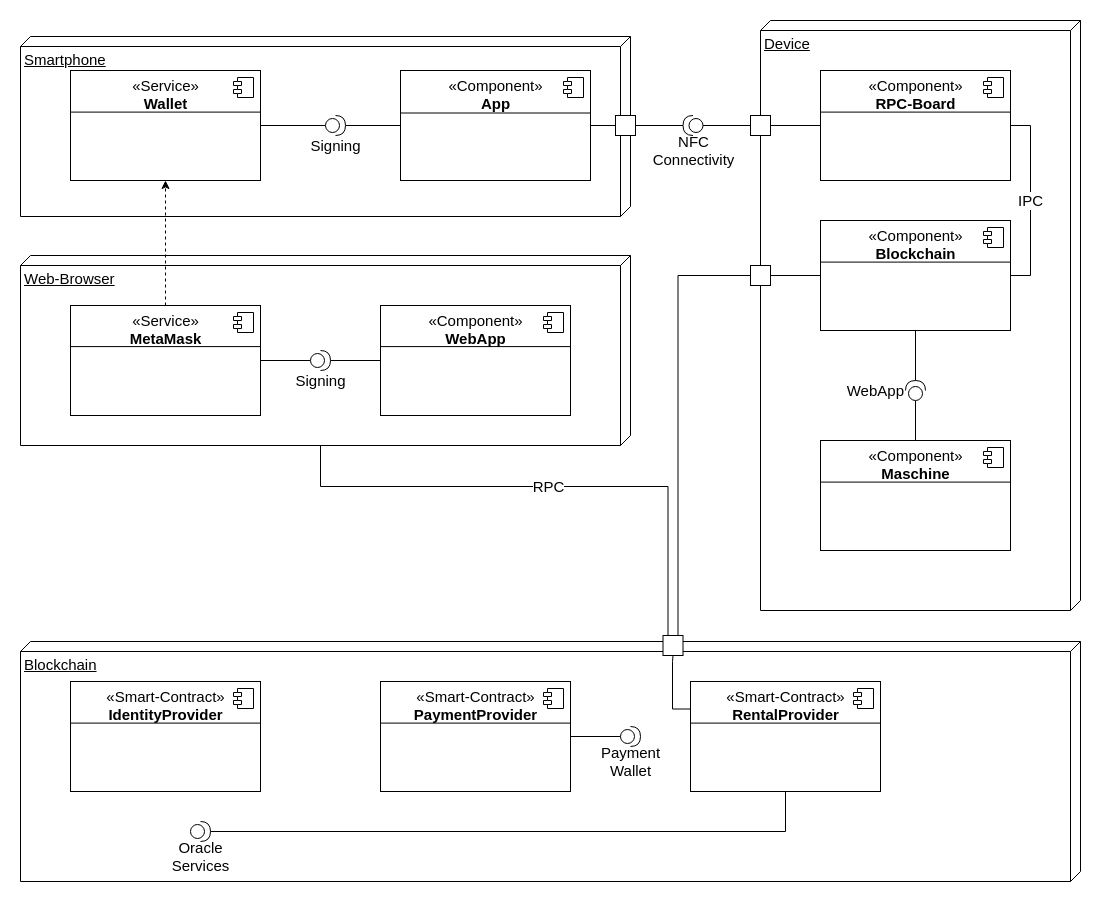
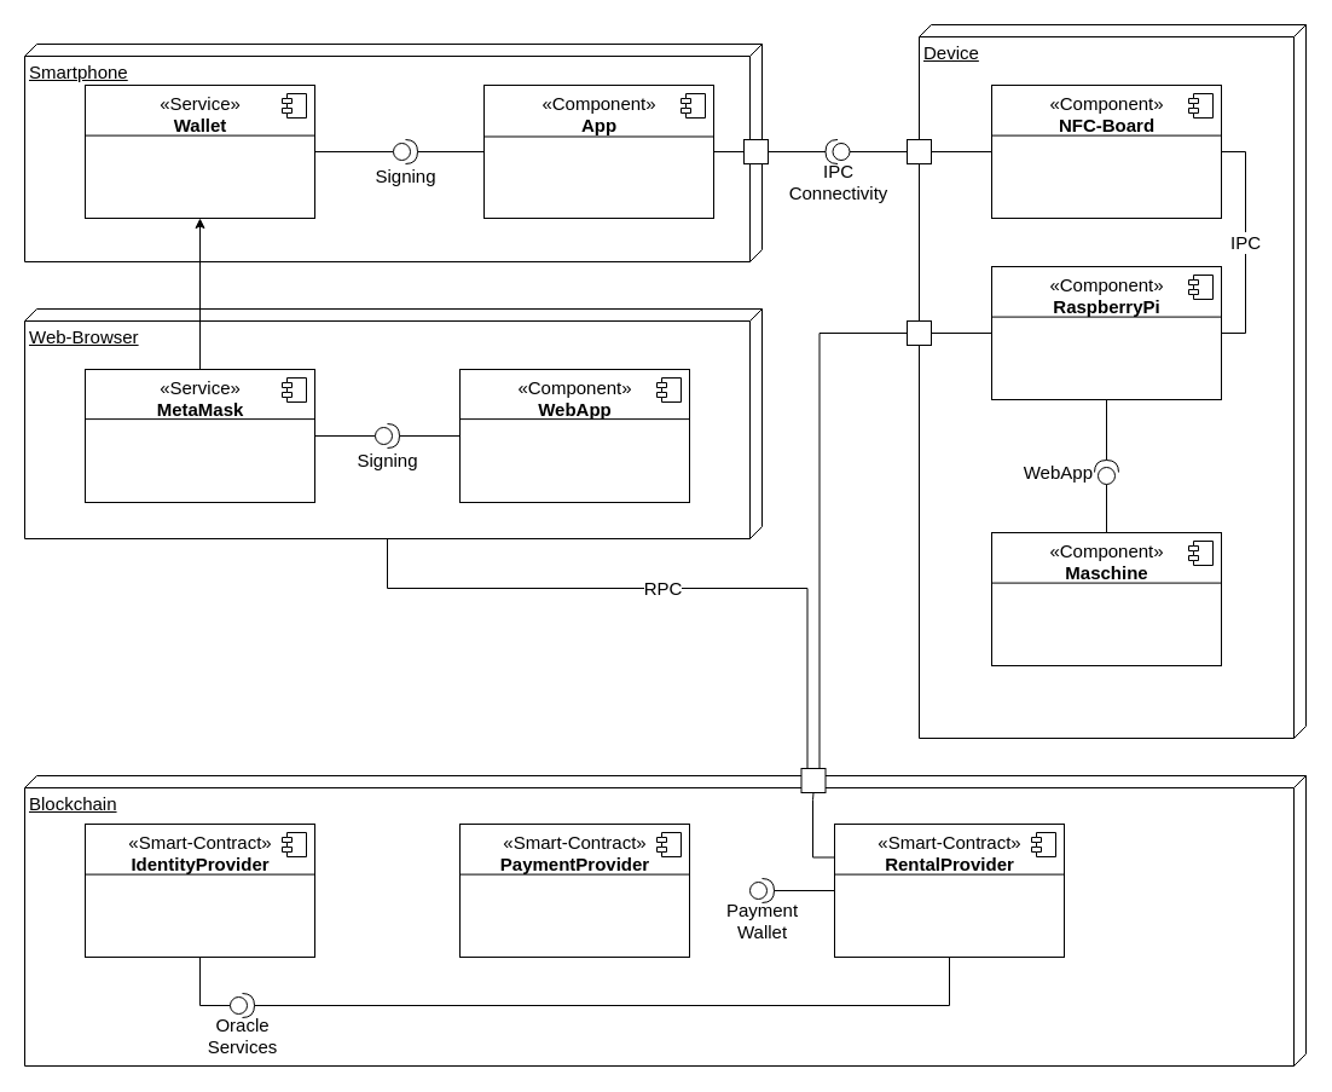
  <mxCell id="0" />
  <mxCell id="1" parent="0" />
  <mxCell id="2" value="RPC" style="edgeStyle=orthogonalEdgeStyle;rounded=0;orthogonalLoop=1;jettySize=auto;html=1;exitX=0;exitY=0;exitDx=190;exitDy=310;exitPerimeter=0;endArrow=none;endFill=0;entryX=0.25;entryY=0;entryDx=0;entryDy=0;fontSize=15;" parent="1" source="4" target="68" edge="1"><mxGeometry relative="1" as="geometry"><mxPoint x="703" y="739" as="targetPoint" /><Array as="points"><mxPoint x="320" y="486" /><mxPoint x="668" y="486" /></Array></mxGeometry></mxCell>
  <mxCell id="3" value="" style="group;fontSize=15;" parent="1" vertex="1" connectable="0"><mxGeometry x="20" y="255" width="610" height="190" as="geometry" /></mxCell>
  <mxCell id="4" value="Web-Browser" style="verticalAlign=top;align=left;spacingTop=8;spacingLeft=2;spacingRight=12;shape=cube;size=10;direction=south;fontStyle=4;html=1;fontSize=15;" parent="3" vertex="1"><mxGeometry width="610" height="190" as="geometry" /></mxCell>
  <mxCell id="5" value="«Service»&lt;br style=&quot;font-size: 15px;&quot;&gt;&lt;b style=&quot;font-size: 15px;&quot;&gt;MetaMask&lt;/b&gt;" style="html=1;verticalAlign=top;fontSize=15;" parent="3" vertex="1"><mxGeometry x="50" y="50" width="190" height="110" as="geometry" /></mxCell>
  <mxCell id="6" value="" style="shape=component;jettyWidth=8;jettyHeight=4;fontSize=15;" parent="5" vertex="1"><mxGeometry x="1" width="20" height="20" relative="1" as="geometry"><mxPoint x="-27" y="7" as="offset" /></mxGeometry></mxCell>
  <mxCell id="7" value="" style="line;strokeWidth=1;fillColor=none;align=left;verticalAlign=middle;spacingTop=-1;spacingLeft=3;spacingRight=3;rotatable=0;labelPosition=right;points=[];portConstraint=eastwest;fontSize=15;" parent="5" vertex="1"><mxGeometry y="40" width="190" height="2.2" as="geometry" /></mxCell>
  <mxCell id="8" value="«Component»&lt;br style=&quot;font-size: 15px;&quot;&gt;&lt;b style=&quot;font-size: 15px;&quot;&gt;WebApp&lt;/b&gt;" style="html=1;verticalAlign=top;fontSize=15;" parent="3" vertex="1"><mxGeometry x="360" y="50" width="190" height="110" as="geometry" /></mxCell>
  <mxCell id="9" value="" style="shape=component;jettyWidth=8;jettyHeight=4;fontSize=15;" parent="8" vertex="1"><mxGeometry x="1" width="20" height="20" relative="1" as="geometry"><mxPoint x="-27" y="7" as="offset" /></mxGeometry></mxCell>
  <mxCell id="10" value="" style="line;strokeWidth=1;fillColor=none;align=left;verticalAlign=middle;spacingTop=-1;spacingLeft=3;spacingRight=3;rotatable=0;labelPosition=right;points=[];portConstraint=eastwest;fontSize=15;" parent="8" vertex="1"><mxGeometry y="40" width="190" height="2.2" as="geometry" /></mxCell>
  <mxCell id="11" style="edgeStyle=orthogonalEdgeStyle;rounded=0;orthogonalLoop=1;jettySize=auto;html=1;exitX=0;exitY=0.5;exitDx=0;exitDy=0;exitPerimeter=0;entryX=1;entryY=0.5;entryDx=0;entryDy=0;endArrow=none;endFill=0;fontSize=15;" parent="3" source="13" target="5" edge="1"><mxGeometry relative="1" as="geometry" /></mxCell>
  <mxCell id="12" style="edgeStyle=orthogonalEdgeStyle;rounded=0;orthogonalLoop=1;jettySize=auto;html=1;exitX=1;exitY=0.5;exitDx=0;exitDy=0;exitPerimeter=0;entryX=0;entryY=0.5;entryDx=0;entryDy=0;endArrow=none;endFill=0;fontSize=15;" parent="3" source="13" target="8" edge="1"><mxGeometry relative="1" as="geometry" /></mxCell>
  <mxCell id="13" value="Signing" style="shape=providedRequiredInterface;html=1;verticalLabelPosition=bottom;fontSize=15;" parent="3" vertex="1"><mxGeometry x="290" y="95" width="20" height="20" as="geometry" /></mxCell>
  <mxCell id="14" value="" style="group;fontSize=15;" parent="1" vertex="1" connectable="0"><mxGeometry x="20" y="36" width="610" height="180" as="geometry" /></mxCell>
  <mxCell id="15" value="Smartphone" style="verticalAlign=top;align=left;spacingTop=8;spacingLeft=2;spacingRight=12;shape=cube;size=10;direction=south;fontStyle=4;html=1;fontSize=15;" parent="14" vertex="1"><mxGeometry width="610" height="180" as="geometry" /></mxCell>
  <mxCell id="16" value="«Service»&lt;br style=&quot;font-size: 15px;&quot;&gt;&lt;b style=&quot;font-size: 15px;&quot;&gt;Wallet&lt;/b&gt;" style="html=1;verticalAlign=top;fontSize=15;" parent="14" vertex="1"><mxGeometry x="50" y="34" width="190" height="110" as="geometry" /></mxCell>
  <mxCell id="17" value="" style="shape=component;jettyWidth=8;jettyHeight=4;fontSize=15;" parent="16" vertex="1"><mxGeometry x="1" width="20" height="20" relative="1" as="geometry"><mxPoint x="-27" y="7" as="offset" /></mxGeometry></mxCell>
  <mxCell id="18" value="" style="line;strokeWidth=1;fillColor=none;align=left;verticalAlign=middle;spacingTop=-1;spacingLeft=3;spacingRight=3;rotatable=0;labelPosition=right;points=[];portConstraint=eastwest;fontSize=15;" parent="16" vertex="1"><mxGeometry y="39" width="190" height="5.2" as="geometry" /></mxCell>
  <mxCell id="19" value="«Component»&lt;br style=&quot;font-size: 15px;&quot;&gt;&lt;b style=&quot;font-size: 15px;&quot;&gt;App&lt;/b&gt;" style="html=1;verticalAlign=top;fontSize=15;" parent="14" vertex="1"><mxGeometry x="380" y="34" width="190" height="110" as="geometry" /></mxCell>
  <mxCell id="20" value="" style="shape=component;jettyWidth=8;jettyHeight=4;fontSize=15;" parent="19" vertex="1"><mxGeometry x="1" width="20" height="20" relative="1" as="geometry"><mxPoint x="-27" y="7" as="offset" /></mxGeometry></mxCell>
  <mxCell id="21" value="" style="line;strokeWidth=1;fillColor=none;align=left;verticalAlign=middle;spacingTop=-1;spacingLeft=3;spacingRight=3;rotatable=0;labelPosition=right;points=[];portConstraint=eastwest;fontSize=15;" parent="19" vertex="1"><mxGeometry y="40" width="190" height="5" as="geometry" /></mxCell>
  <mxCell id="22" style="edgeStyle=orthogonalEdgeStyle;rounded=0;orthogonalLoop=1;jettySize=auto;html=1;exitX=1;exitY=0.5;exitDx=0;exitDy=0;exitPerimeter=0;entryX=0;entryY=0.5;entryDx=0;entryDy=0;endArrow=none;endFill=0;fontSize=15;" parent="14" source="24" target="19" edge="1"><mxGeometry relative="1" as="geometry" /></mxCell>
  <mxCell id="23" style="edgeStyle=orthogonalEdgeStyle;rounded=0;orthogonalLoop=1;jettySize=auto;html=1;exitX=0;exitY=0.5;exitDx=0;exitDy=0;exitPerimeter=0;entryX=1;entryY=0.5;entryDx=0;entryDy=0;endArrow=none;endFill=0;fontSize=15;" parent="14" source="24" target="16" edge="1"><mxGeometry relative="1" as="geometry" /></mxCell>
  <mxCell id="24" value="Signing" style="shape=providedRequiredInterface;html=1;verticalLabelPosition=bottom;fontSize=15;" parent="14" vertex="1"><mxGeometry x="305" y="79" width="20" height="20" as="geometry" /></mxCell>
  <mxCell id="25" value="" style="whiteSpace=wrap;html=1;aspect=fixed;fontSize=15;" parent="14" vertex="1"><mxGeometry x="595" y="79" width="20" height="20" as="geometry" /></mxCell>
  <mxCell id="26" style="edgeStyle=orthogonalEdgeStyle;rounded=0;orthogonalLoop=1;jettySize=auto;html=1;exitX=0;exitY=0.5;exitDx=0;exitDy=0;entryX=1;entryY=0.5;entryDx=0;entryDy=0;startArrow=none;startFill=0;endArrow=none;endFill=0;fontSize=15;" parent="14" source="25" target="19" edge="1"><mxGeometry relative="1" as="geometry"><Array as="points" /></mxGeometry></mxCell>
- <mxCell id="27" style="edgeStyle=orthogonalEdgeStyle;rounded=0;orthogonalLoop=1;jettySize=auto;html=1;exitX=0.5;exitY=0;exitDx=0;exitDy=0;entryX=0.5;entryY=1;entryDx=0;entryDy=0;endArrow=classic;endFill=1;dashed=1;startArrow=none;startFill=0;fontSize=15;" parent="1" source="5" target="16" edge="1"><mxGeometry relative="1" as="geometry" /></mxCell>
+ <mxCell id="27" style="edgeStyle=orthogonalEdgeStyle;rounded=0;orthogonalLoop=1;jettySize=auto;html=1;exitX=0.5;exitY=0;exitDx=0;exitDy=0;entryX=0.5;entryY=1;entryDx=0;entryDy=0;endArrow=classic;endFill=1;dashed=0;startArrow=none;startFill=0;fontSize=15;" parent="1" source="5" target="16" edge="1"><mxGeometry relative="1" as="geometry" /></mxCell>
  <mxCell id="28" style="edgeStyle=orthogonalEdgeStyle;rounded=0;orthogonalLoop=1;jettySize=auto;html=1;exitX=0;exitY=0.5;exitDx=0;exitDy=0;exitPerimeter=0;startArrow=none;startFill=0;endArrow=none;endFill=0;entryX=0;entryY=0.5;entryDx=0;entryDy=0;fontSize=15;" parent="1" source="30" target="50" edge="1"><mxGeometry relative="1" as="geometry"><mxPoint x="1020" y="75" as="targetPoint" /></mxGeometry></mxCell>
  <mxCell id="29" style="edgeStyle=orthogonalEdgeStyle;rounded=0;orthogonalLoop=1;jettySize=auto;html=1;exitX=1;exitY=0.5;exitDx=0;exitDy=0;exitPerimeter=0;entryX=1;entryY=0.5;entryDx=0;entryDy=0;startArrow=none;startFill=0;endArrow=none;endFill=0;fontSize=15;" parent="1" source="30" target="25" edge="1"><mxGeometry relative="1" as="geometry" /></mxCell>
- <mxCell id="30" value="NFC&lt;br style=&quot;font-size: 15px;&quot;&gt;Connectivity" style="shape=providedRequiredInterface;html=1;verticalLabelPosition=bottom;direction=west;spacingTop=10;fontSize=15;" parent="1" vertex="1"><mxGeometry x="682.5" y="115" width="20" height="20" as="geometry" /></mxCell>
+ <mxCell id="30" value="IPC&lt;br style=&quot;font-size: 15px;&quot;&gt;Connectivity" style="shape=providedRequiredInterface;html=1;verticalLabelPosition=bottom;direction=west;spacingTop=10;fontSize=15;" parent="1" vertex="1"><mxGeometry x="682.5" y="115" width="20" height="20" as="geometry" /></mxCell>
  <mxCell id="31" style="edgeStyle=orthogonalEdgeStyle;rounded=0;orthogonalLoop=1;jettySize=auto;html=1;exitX=0.75;exitY=0;exitDx=0;exitDy=0;entryX=0;entryY=0.5;entryDx=0;entryDy=0;startArrow=none;startFill=0;endArrow=none;endFill=0;fontSize=15;" parent="1" source="68" target="48" edge="1"><mxGeometry relative="1" as="geometry" /></mxCell>
  <mxCell id="32" value="" style="group;fontSize=15;" parent="1" vertex="1" connectable="0"><mxGeometry x="750" y="20" width="330" height="590" as="geometry" /></mxCell>
  <mxCell id="33" value="Device" style="verticalAlign=top;align=left;spacingTop=8;spacingLeft=2;spacingRight=12;shape=cube;size=10;direction=south;fontStyle=4;html=1;fontSize=15;" parent="32" vertex="1"><mxGeometry x="10" width="320" height="590" as="geometry" /></mxCell>
- <mxCell id="34" value="«Component»&lt;br style=&quot;font-size: 15px;&quot;&gt;&lt;b style=&quot;font-size: 15px;&quot;&gt;Blockchain&lt;/b&gt;" style="html=1;verticalAlign=top;fontSize=15;" parent="32" vertex="1"><mxGeometry x="70" y="200" width="190" height="110" as="geometry" /></mxCell>
+ <mxCell id="34" value="«Component»&lt;br style=&quot;font-size: 15px;&quot;&gt;&lt;b style=&quot;font-size: 15px;&quot;&gt;RaspberryPi&lt;/b&gt;" style="html=1;verticalAlign=top;fontSize=15;" parent="32" vertex="1"><mxGeometry x="70" y="200" width="190" height="110" as="geometry" /></mxCell>
  <mxCell id="35" value="" style="shape=component;jettyWidth=8;jettyHeight=4;fontSize=15;" parent="34" vertex="1"><mxGeometry x="1" width="20" height="20" relative="1" as="geometry"><mxPoint x="-27" y="7" as="offset" /></mxGeometry></mxCell>
  <mxCell id="36" value="" style="line;strokeWidth=1;fillColor=none;align=left;verticalAlign=middle;spacingTop=-1;spacingLeft=3;spacingRight=3;rotatable=0;labelPosition=right;points=[];portConstraint=eastwest;fontSize=15;" parent="34" vertex="1"><mxGeometry y="39" width="190" height="5.2" as="geometry" /></mxCell>
- <mxCell id="37" value="«Component»&lt;br style=&quot;font-size: 15px;&quot;&gt;&lt;b style=&quot;font-size: 15px;&quot;&gt;RPC-Board&lt;/b&gt;" style="html=1;verticalAlign=top;fontSize=15;" parent="32" vertex="1"><mxGeometry x="70" y="50" width="190" height="110" as="geometry" /></mxCell>
+ <mxCell id="37" value="«Component»&lt;br style=&quot;font-size: 15px;&quot;&gt;&lt;b style=&quot;font-size: 15px;&quot;&gt;NFC-Board&lt;/b&gt;" style="html=1;verticalAlign=top;fontSize=15;" parent="32" vertex="1"><mxGeometry x="70" y="50" width="190" height="110" as="geometry" /></mxCell>
  <mxCell id="38" value="" style="shape=component;jettyWidth=8;jettyHeight=4;fontSize=15;" parent="37" vertex="1"><mxGeometry x="1" width="20" height="20" relative="1" as="geometry"><mxPoint x="-27" y="7" as="offset" /></mxGeometry></mxCell>
  <mxCell id="39" value="" style="line;strokeWidth=1;fillColor=none;align=left;verticalAlign=middle;spacingTop=-1;spacingLeft=3;spacingRight=3;rotatable=0;labelPosition=right;points=[];portConstraint=eastwest;fontSize=15;" parent="37" vertex="1"><mxGeometry y="39" width="190" height="5.2" as="geometry" /></mxCell>
  <mxCell id="40" value="IPC" style="edgeStyle=orthogonalEdgeStyle;rounded=0;orthogonalLoop=1;jettySize=auto;html=1;exitX=1;exitY=0.5;exitDx=0;exitDy=0;entryX=1;entryY=0.5;entryDx=0;entryDy=0;endArrow=none;endFill=0;fontSize=15;" parent="32" source="34" target="37" edge="1"><mxGeometry relative="1" as="geometry" /></mxCell>
  <mxCell id="41" value="«Component»&lt;br style=&quot;font-size: 15px;&quot;&gt;&lt;b style=&quot;font-size: 15px;&quot;&gt;Maschine&lt;/b&gt;" style="html=1;verticalAlign=top;fontSize=15;" parent="32" vertex="1"><mxGeometry x="70" y="420" width="190" height="110" as="geometry" /></mxCell>
  <mxCell id="42" value="" style="shape=component;jettyWidth=8;jettyHeight=4;fontSize=15;" parent="41" vertex="1"><mxGeometry x="1" width="20" height="20" relative="1" as="geometry"><mxPoint x="-27" y="7" as="offset" /></mxGeometry></mxCell>
  <mxCell id="43" value="" style="line;strokeWidth=1;fillColor=none;align=left;verticalAlign=middle;spacingTop=-1;spacingLeft=3;spacingRight=3;rotatable=0;labelPosition=right;points=[];portConstraint=eastwest;fontSize=15;" parent="41" vertex="1"><mxGeometry y="39" width="190" height="5.2" as="geometry" /></mxCell>
  <mxCell id="44" style="edgeStyle=orthogonalEdgeStyle;rounded=0;orthogonalLoop=1;jettySize=auto;html=1;exitX=1;exitY=0.5;exitDx=0;exitDy=0;exitPerimeter=0;entryX=0.5;entryY=1;entryDx=0;entryDy=0;startArrow=none;startFill=0;endArrow=none;endFill=0;fontSize=15;" parent="32" source="46" target="34" edge="1"><mxGeometry relative="1" as="geometry" /></mxCell>
  <mxCell id="45" style="edgeStyle=orthogonalEdgeStyle;rounded=0;orthogonalLoop=1;jettySize=auto;html=1;exitX=0;exitY=0.5;exitDx=0;exitDy=0;exitPerimeter=0;entryX=0.5;entryY=0;entryDx=0;entryDy=0;startArrow=none;startFill=0;endArrow=none;endFill=0;fontSize=15;" parent="32" source="46" target="41" edge="1"><mxGeometry relative="1" as="geometry" /></mxCell>
  <mxCell id="46" value="WebApp" style="shape=providedRequiredInterface;html=1;verticalLabelPosition=middle;direction=north;labelPosition=left;align=right;verticalAlign=middle;fontSize=15;" parent="32" vertex="1"><mxGeometry x="155" y="360" width="20" height="20" as="geometry" /></mxCell>
  <mxCell id="47" style="edgeStyle=orthogonalEdgeStyle;rounded=0;orthogonalLoop=1;jettySize=auto;html=1;exitX=1;exitY=0.5;exitDx=0;exitDy=0;entryX=0;entryY=0.5;entryDx=0;entryDy=0;startArrow=none;startFill=0;endArrow=none;endFill=0;fontSize=15;" parent="32" source="48" target="34" edge="1"><mxGeometry relative="1" as="geometry" /></mxCell>
  <mxCell id="48" value="" style="whiteSpace=wrap;html=1;aspect=fixed;fontSize=15;" parent="32" vertex="1"><mxGeometry y="245" width="20" height="20" as="geometry" /></mxCell>
  <mxCell id="49" style="edgeStyle=orthogonalEdgeStyle;rounded=0;orthogonalLoop=1;jettySize=auto;html=1;entryX=0;entryY=0.5;entryDx=0;entryDy=0;startArrow=none;startFill=0;endArrow=none;endFill=0;exitX=1;exitY=0.5;exitDx=0;exitDy=0;fontSize=15;" parent="32" source="50" target="37" edge="1"><mxGeometry relative="1" as="geometry"><mxPoint x="10" y="105" as="sourcePoint" /></mxGeometry></mxCell>
  <mxCell id="50" value="" style="whiteSpace=wrap;html=1;aspect=fixed;fontSize=15;" parent="32" vertex="1"><mxGeometry y="95" width="20" height="20" as="geometry" /></mxCell>
  <mxCell id="51" value="" style="group;fontSize=15;" parent="1" vertex="1" connectable="0"><mxGeometry x="20" y="635" width="1060" height="246" as="geometry" /></mxCell>
  <mxCell id="52" value="Blockchain" style="verticalAlign=top;align=left;spacingTop=8;spacingLeft=2;spacingRight=12;shape=cube;size=10;direction=south;fontStyle=4;html=1;fontSize=15;" parent="51" vertex="1"><mxGeometry y="6" width="1060" height="240" as="geometry" /></mxCell>
  <mxCell id="53" value="«Smart-Contract»&lt;br style=&quot;font-size: 15px;&quot;&gt;&lt;b style=&quot;font-size: 15px;&quot;&gt;IdentityProvider&lt;/b&gt;" style="html=1;verticalAlign=top;fontSize=15;" parent="51" vertex="1"><mxGeometry x="50" y="46" width="190" height="110" as="geometry" /></mxCell>
  <mxCell id="54" value="" style="shape=component;jettyWidth=8;jettyHeight=4;fontSize=15;" parent="53" vertex="1"><mxGeometry x="1" width="20" height="20" relative="1" as="geometry"><mxPoint x="-27" y="7" as="offset" /></mxGeometry></mxCell>
  <mxCell id="55" value="" style="line;strokeWidth=1;fillColor=none;align=left;verticalAlign=middle;spacingTop=-1;spacingLeft=3;spacingRight=3;rotatable=0;labelPosition=right;points=[];portConstraint=eastwest;fontSize=15;" parent="53" vertex="1"><mxGeometry y="39" width="190" height="5.2" as="geometry" /></mxCell>
  <mxCell id="56" value="«Smart-Contract»&lt;br style=&quot;font-size: 15px;&quot;&gt;&lt;b style=&quot;font-size: 15px;&quot;&gt;PaymentProvider&lt;/b&gt;" style="html=1;verticalAlign=top;fontSize=15;" parent="51" vertex="1"><mxGeometry x="360" y="46" width="190" height="110" as="geometry" /></mxCell>
  <mxCell id="57" value="" style="shape=component;jettyWidth=8;jettyHeight=4;fontSize=15;" parent="56" vertex="1"><mxGeometry x="1" width="20" height="20" relative="1" as="geometry"><mxPoint x="-27" y="7" as="offset" /></mxGeometry></mxCell>
  <mxCell id="58" value="" style="line;strokeWidth=1;fillColor=none;align=left;verticalAlign=middle;spacingTop=-1;spacingLeft=3;spacingRight=3;rotatable=0;labelPosition=right;points=[];portConstraint=eastwest;fontSize=15;" parent="56" vertex="1"><mxGeometry y="39" width="190" height="5.2" as="geometry" /></mxCell>
  <mxCell id="59" value="«Smart-Contract»&lt;br style=&quot;font-size: 15px;&quot;&gt;&lt;b style=&quot;font-size: 15px;&quot;&gt;RentalProvider&lt;/b&gt;" style="html=1;verticalAlign=top;fontSize=15;" parent="51" vertex="1"><mxGeometry x="670" y="46" width="190" height="110" as="geometry" /></mxCell>
  <mxCell id="60" value="" style="shape=component;jettyWidth=8;jettyHeight=4;fontSize=15;" parent="59" vertex="1"><mxGeometry x="1" width="20" height="20" relative="1" as="geometry"><mxPoint x="-27" y="7" as="offset" /></mxGeometry></mxCell>
  <mxCell id="61" value="" style="line;strokeWidth=1;fillColor=none;align=left;verticalAlign=middle;spacingTop=-1;spacingLeft=3;spacingRight=3;rotatable=0;labelPosition=right;points=[];portConstraint=eastwest;fontSize=15;" parent="59" vertex="1"><mxGeometry y="39" width="190" height="5.2" as="geometry" /></mxCell>
+ <mxCell id="62" style="edgeStyle=orthogonalEdgeStyle;rounded=0;orthogonalLoop=1;jettySize=auto;html=1;exitX=0;exitY=0.5;exitDx=0;exitDy=0;exitPerimeter=0;entryX=0.5;entryY=1;entryDx=0;entryDy=0;endArrow=none;endFill=0;fontSize=15;" parent="51" source="64" target="53" edge="1"><mxGeometry relative="1" as="geometry" /></mxCell>
  <mxCell id="63" style="edgeStyle=orthogonalEdgeStyle;rounded=0;orthogonalLoop=1;jettySize=auto;html=1;exitX=1;exitY=0.5;exitDx=0;exitDy=0;exitPerimeter=0;endArrow=none;endFill=0;fontSize=15;" parent="51" source="64" target="59" edge="1"><mxGeometry relative="1" as="geometry" /></mxCell>
  <mxCell id="64" value="Oracle&lt;br style=&quot;font-size: 15px;&quot;&gt;Services" style="shape=providedRequiredInterface;html=1;verticalLabelPosition=bottom;spacingTop=10;fontSize=15;" parent="51" vertex="1"><mxGeometry x="170" y="186" width="20" height="20" as="geometry" /></mxCell>
- <mxCell id="65" style="edgeStyle=orthogonalEdgeStyle;rounded=0;orthogonalLoop=1;jettySize=auto;html=1;exitX=0;exitY=0.5;exitDx=0;exitDy=0;exitPerimeter=0;entryX=1;entryY=0.5;entryDx=0;entryDy=0;endArrow=none;endFill=0;fontSize=15;" parent="51" source="67" target="56" edge="1"><mxGeometry relative="1" as="geometry" /></mxCell>
+ <mxCell id="66" style="edgeStyle=orthogonalEdgeStyle;rounded=0;orthogonalLoop=1;jettySize=auto;html=1;exitX=1;exitY=0.5;exitDx=0;exitDy=0;exitPerimeter=0;entryX=0;entryY=0.5;entryDx=0;entryDy=0;endArrow=none;endFill=0;fontSize=15;" parent="51" source="67" target="59" edge="1"><mxGeometry relative="1" as="geometry" /></mxCell>
  <mxCell id="67" value="Payment&lt;br style=&quot;font-size: 15px;&quot;&gt;Wallet" style="shape=providedRequiredInterface;html=1;verticalLabelPosition=bottom;spacingTop=10;fontSize=15;" parent="51" vertex="1"><mxGeometry x="600" y="91" width="20" height="20" as="geometry" /></mxCell>
  <mxCell id="68" value="" style="whiteSpace=wrap;html=1;aspect=fixed;fontSize=15;" parent="51" vertex="1"><mxGeometry x="642.5" width="20" height="20" as="geometry" /></mxCell>
  <mxCell id="69" style="edgeStyle=orthogonalEdgeStyle;rounded=0;orthogonalLoop=1;jettySize=auto;html=1;exitX=0;exitY=0.25;exitDx=0;exitDy=0;entryX=0.5;entryY=1;entryDx=0;entryDy=0;startArrow=none;startFill=0;endArrow=none;endFill=0;fontSize=15;" parent="51" source="59" target="68" edge="1"><mxGeometry relative="1" as="geometry"><Array as="points"><mxPoint x="652" y="74" /><mxPoint x="652" y="26" /></Array></mxGeometry></mxCell>
